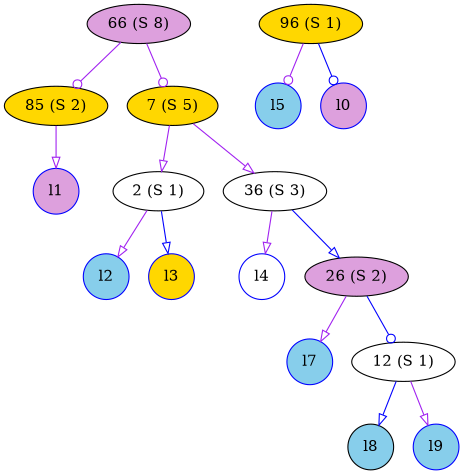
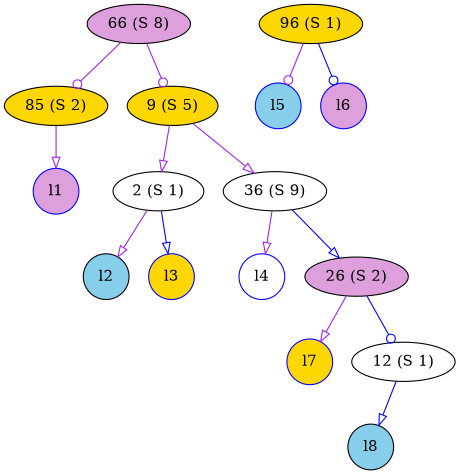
  digraph {
    ordering=out
    node [fillcolor=skyblue shape=circle style=filled]
    edge [arrowhead=onormal color=purple]
    l1 [color=blue fillcolor=plum width=.3]
-   l2 [color=blue width=.3]
+   l2 [color=black width=.3]
    l3 [color=blue fillcolor=gold width=.3]
    l4 [color=blue fillcolor=white width=.3]
    l5 [color=blue width=.3]
-   l6 [color=blue fillcolor=plum width=.3 label=l0]
-   l7 [color=blue width=.3]
+   l6 [color=blue fillcolor=plum width=.3]
+   l7 [color=blue fillcolor=gold width=.3]
    l8 [color=black width=.3]
-   l9 [color=blue width=.3]
    n10 [fillcolor=gold label="85 (S 2)" shape=""]
    n11 [fillcolor=plum label="66 (S 8)" shape=""]
-   n12 [fillcolor=gold label="7 (S 5)" shape=""]
+   n12 [fillcolor=gold label="9 (S 5)" shape=""]
    n13 [fillcolor=white label="2 (S 1)" shape=""]
-   n14 [fillcolor=white label="36 (S 3)" shape=""]
+   n14 [fillcolor=white label="36 (S 9)" shape=""]
    n15 [fillcolor=gold label="96 (S 1)" shape=""]
    n16 [fillcolor=plum label="26 (S 2)" shape=""]
    n17 [fillcolor=white label="12 (S 1)" shape=""]
    subgraph sub_1 {
      l1
      l2
      l3
      l4
      l5
      l6
      l7
      l8
-     l9
    }
    subgraph sub_2 {
      n10
    }
    subgraph sub_3 {
      n11
    }
    subgraph sub_4 {
      n12
    }
    subgraph sub_5 {
      n13
    }
    subgraph sub_6 {
      n14
    }
    subgraph sub_7 {
      n15
    }
    subgraph sub_8 {
      n16
    }
    subgraph sub_9 {
      n17
    }
    n10 -> l1
    n11 -> n10 [arrowhead=odot]
    n11 -> n12 [arrowhead=odot]
    n12 -> n13
    n12 -> n14
    n13 -> l2
    n13 -> l3 [color=blue]
    n14 -> l4
    n14 -> n16 [color=blue]
    n15 -> l5 [arrowhead=odot]
    n15 -> l6 [arrowhead=odot color=blue]
    n16 -> l7
    n16 -> n17 [arrowhead=odot color=blue]
    n17 -> l8 [color=blue]
-   n17 -> l9
  }
